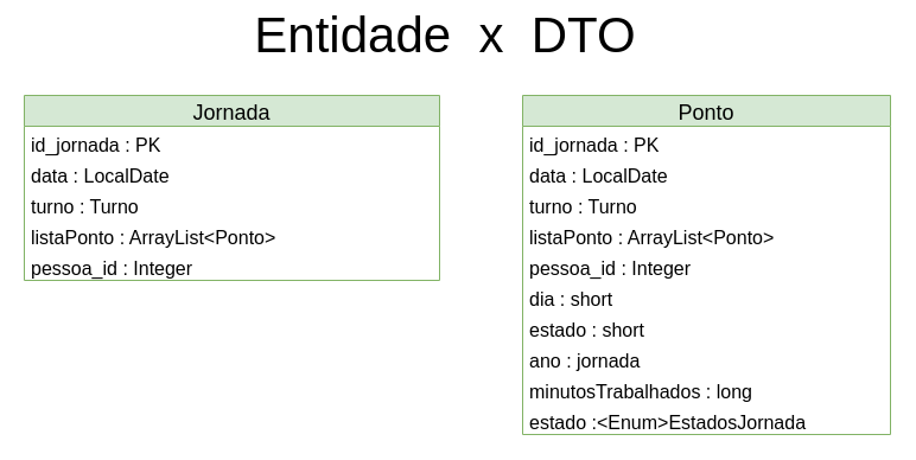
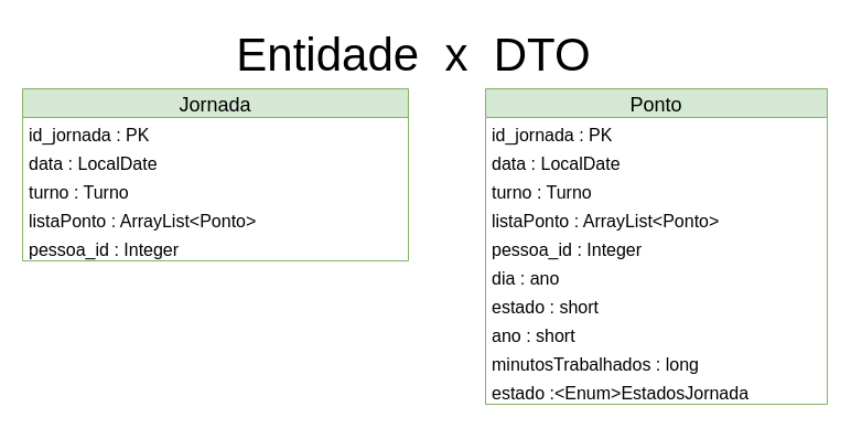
  <mxCell id="0" />
  <mxCell id="1" parent="0" />
  <mxCell id="2" value="Jornada" style="swimlane;fontStyle=0;childLayout=stackLayout;horizontal=1;startSize=26;fillColor=#d5e8d4;horizontalStack=0;resizeParent=1;resizeParentMax=0;resizeLast=0;collapsible=1;marginBottom=0;strokeColor=#82b366;fontSize=18;" vertex="1" parent="1"><mxGeometry x="20" y="80" width="350" height="156" as="geometry" /></mxCell>
  <mxCell id="3" value="id_jornada : PK&#10;" style="text;strokeColor=none;fillColor=none;align=left;verticalAlign=top;spacingLeft=4;spacingRight=4;overflow=hidden;rotatable=0;points=[[0,0.5],[1,0.5]];portConstraint=eastwest;fontSize=16;" vertex="1" parent="2"><mxGeometry y="26" width="350" height="26" as="geometry" /></mxCell>
  <mxCell id="4" value="data : LocalDate" style="text;strokeColor=none;fillColor=none;align=left;verticalAlign=top;spacingLeft=4;spacingRight=4;overflow=hidden;rotatable=0;points=[[0,0.5],[1,0.5]];portConstraint=eastwest;fontSize=16;" vertex="1" parent="2"><mxGeometry y="52" width="350" height="26" as="geometry" /></mxCell>
  <mxCell id="5" value="turno : Turno" style="text;strokeColor=none;fillColor=none;align=left;verticalAlign=top;spacingLeft=4;spacingRight=4;overflow=hidden;rotatable=0;points=[[0,0.5],[1,0.5]];portConstraint=eastwest;fontSize=16;" vertex="1" parent="2"><mxGeometry y="78" width="350" height="26" as="geometry" /></mxCell>
  <mxCell id="6" value="listaPonto : ArrayList&lt;Ponto&gt;" style="text;strokeColor=none;fillColor=none;align=left;verticalAlign=top;spacingLeft=4;spacingRight=4;overflow=hidden;rotatable=0;points=[[0,0.5],[1,0.5]];portConstraint=eastwest;fontSize=16;" vertex="1" parent="2"><mxGeometry y="104" width="350" height="26" as="geometry" /></mxCell>
  <mxCell id="7" value="pessoa_id : Integer" style="text;strokeColor=none;fillColor=none;align=left;verticalAlign=top;spacingLeft=4;spacingRight=4;overflow=hidden;rotatable=0;points=[[0,0.5],[1,0.5]];portConstraint=eastwest;fontSize=16;" vertex="1" parent="2"><mxGeometry y="130" width="350" height="26" as="geometry" /></mxCell>
  <mxCell id="8" value="Ponto" style="swimlane;fontStyle=0;childLayout=stackLayout;horizontal=1;startSize=26;fillColor=#d5e8d4;horizontalStack=0;resizeParent=1;resizeParentMax=0;resizeLast=0;collapsible=1;marginBottom=0;strokeColor=#82b366;fontSize=18;" vertex="1" parent="1"><mxGeometry x="440" y="80" width="310" height="286" as="geometry" /></mxCell>
  <mxCell id="9" value="id_jornada : PK&#10;" style="text;strokeColor=none;fillColor=none;align=left;verticalAlign=top;spacingLeft=4;spacingRight=4;overflow=hidden;rotatable=0;points=[[0,0.5],[1,0.5]];portConstraint=eastwest;fontSize=16;" vertex="1" parent="8"><mxGeometry y="26" width="310" height="26" as="geometry" /></mxCell>
  <mxCell id="10" value="data : LocalDate" style="text;strokeColor=none;fillColor=none;align=left;verticalAlign=top;spacingLeft=4;spacingRight=4;overflow=hidden;rotatable=0;points=[[0,0.5],[1,0.5]];portConstraint=eastwest;fontSize=16;" vertex="1" parent="8"><mxGeometry y="52" width="310" height="26" as="geometry" /></mxCell>
  <mxCell id="11" value="turno : Turno" style="text;strokeColor=none;fillColor=none;align=left;verticalAlign=top;spacingLeft=4;spacingRight=4;overflow=hidden;rotatable=0;points=[[0,0.5],[1,0.5]];portConstraint=eastwest;fontSize=16;" vertex="1" parent="8"><mxGeometry y="78" width="310" height="26" as="geometry" /></mxCell>
  <mxCell id="12" value="listaPonto : ArrayList&lt;Ponto&gt;" style="text;strokeColor=none;fillColor=none;align=left;verticalAlign=top;spacingLeft=4;spacingRight=4;overflow=hidden;rotatable=0;points=[[0,0.5],[1,0.5]];portConstraint=eastwest;fontSize=16;" vertex="1" parent="8"><mxGeometry y="104" width="310" height="26" as="geometry" /></mxCell>
  <mxCell id="13" value="pessoa_id : Integer" style="text;strokeColor=none;fillColor=none;align=left;verticalAlign=top;spacingLeft=4;spacingRight=4;overflow=hidden;rotatable=0;points=[[0,0.5],[1,0.5]];portConstraint=eastwest;fontSize=16;" vertex="1" parent="8"><mxGeometry y="130" width="310" height="26" as="geometry" /></mxCell>
- <mxCell id="14" value="dia : short" style="text;strokeColor=none;fillColor=none;align=left;verticalAlign=top;spacingLeft=4;spacingRight=4;overflow=hidden;rotatable=0;points=[[0,0.5],[1,0.5]];portConstraint=eastwest;fontSize=16;" vertex="1" parent="8"><mxGeometry y="156" width="310" height="26" as="geometry" /></mxCell>
+ <mxCell id="14" value="dia : ano" style="text;strokeColor=none;fillColor=none;align=left;verticalAlign=top;spacingLeft=4;spacingRight=4;overflow=hidden;rotatable=0;points=[[0,0.5],[1,0.5]];portConstraint=eastwest;fontSize=16;" vertex="1" parent="8"><mxGeometry y="156" width="310" height="26" as="geometry" /></mxCell>
  <mxCell id="15" value="estado : short" style="text;strokeColor=none;fillColor=none;align=left;verticalAlign=top;spacingLeft=4;spacingRight=4;overflow=hidden;rotatable=0;points=[[0,0.5],[1,0.5]];portConstraint=eastwest;fontSize=16;" vertex="1" parent="8"><mxGeometry y="182" width="310" height="26" as="geometry" /></mxCell>
- <mxCell id="16" value="ano : jornada" style="text;strokeColor=none;fillColor=none;align=left;verticalAlign=top;spacingLeft=4;spacingRight=4;overflow=hidden;rotatable=0;points=[[0,0.5],[1,0.5]];portConstraint=eastwest;fontSize=16;" vertex="1" parent="8"><mxGeometry y="208" width="310" height="26" as="geometry" /></mxCell>
+ <mxCell id="16" value="ano : short" style="text;strokeColor=none;fillColor=none;align=left;verticalAlign=top;spacingLeft=4;spacingRight=4;overflow=hidden;rotatable=0;points=[[0,0.5],[1,0.5]];portConstraint=eastwest;fontSize=16;" vertex="1" parent="8"><mxGeometry y="208" width="310" height="26" as="geometry" /></mxCell>
  <mxCell id="17" value="minutosTrabalhados : long" style="text;strokeColor=none;fillColor=none;align=left;verticalAlign=top;spacingLeft=4;spacingRight=4;overflow=hidden;rotatable=0;points=[[0,0.5],[1,0.5]];portConstraint=eastwest;fontSize=16;" vertex="1" parent="8"><mxGeometry y="234" width="310" height="26" as="geometry" /></mxCell>
  <mxCell id="18" value="estado :&lt;Enum&gt;EstadosJornada " style="text;strokeColor=none;fillColor=none;align=left;verticalAlign=top;spacingLeft=4;spacingRight=4;overflow=hidden;rotatable=0;points=[[0,0.5],[1,0.5]];portConstraint=eastwest;fontSize=16;" vertex="1" parent="8"><mxGeometry y="260" width="310" height="26" as="geometry" /></mxCell>
- <mxCell id="19" value="Entidade&amp;nbsp; x&amp;nbsp; DTO" style="text;html=1;strokeColor=none;fillColor=none;align=center;verticalAlign=middle;whiteSpace=wrap;rounded=0;fontSize=42;" vertex="1" parent="1"><mxGeometry x="190" y="20" width="370" height="20" as="geometry" /></mxCell>
+ <mxCell id="19" value="Entidade&amp;nbsp; x&amp;nbsp; DTO" style="text;html=1;strokeColor=none;fillColor=none;align=center;verticalAlign=middle;whiteSpace=wrap;rounded=0;fontSize=42;" vertex="1" parent="1"><mxGeometry x="190" y="40" width="370" height="20" as="geometry" /></mxCell>
